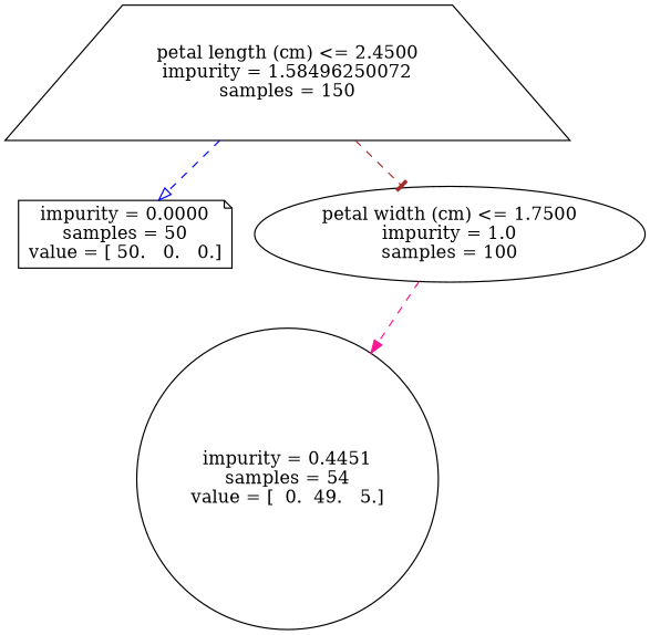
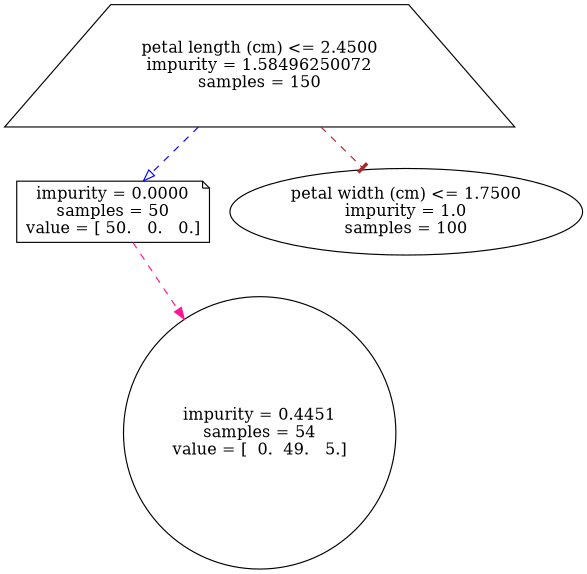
  digraph {
    edge [style=dashed]
    n1 [label="petal length (cm) <= 2.4500\nimpurity = 1.58496250072\nsamples = 150" shape=trapezium]
    n2 [label="impurity = 0.0000\nsamples = 50\nvalue = [ 50.   0.   0.]" shape=note]
    n3 [label="petal width (cm) <= 1.7500\nimpurity = 1.0\nsamples = 100" shape=ellipse]
    n4 [label="impurity = 0.4451\nsamples = 54\nvalue = [  0.  49.   5.]" shape=circle]
    n1 -> n2 [arrowhead=onormal color=blue]
    n1 -> n3 [arrowhead=tee color=brown]
-   n3 -> n4 [arrowhead=normal color=deeppink]
+   n2 -> n4 [arrowhead=normal color=deeppink]
  }
